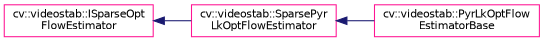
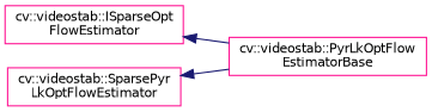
  digraph {
    rankdir=LR
    node [color=deeppink fillcolor=white fontname=Helvetica fontsize=10 shape=record style=filled]
    edge [color=midnightblue dir=back fontname=Helvetica fontsize=10 labelfontname=Helvetica labelfontsize=10 style=solid]
    n1 [height=0.2 label="cv::videostab::ISparseOpt\lFlowEstimator" width=0.4]
    n2 [height=0.2 label="cv::videostab::SparsePyr\lLkOptFlowEstimator" width=0.4]
    n3 [height=0.2 label="cv::videostab::PyrLkOptFlow\lEstimatorBase" width=0.4]
-   n1 -> n2
+   n1 -> n3
    n2 -> n3
  }
